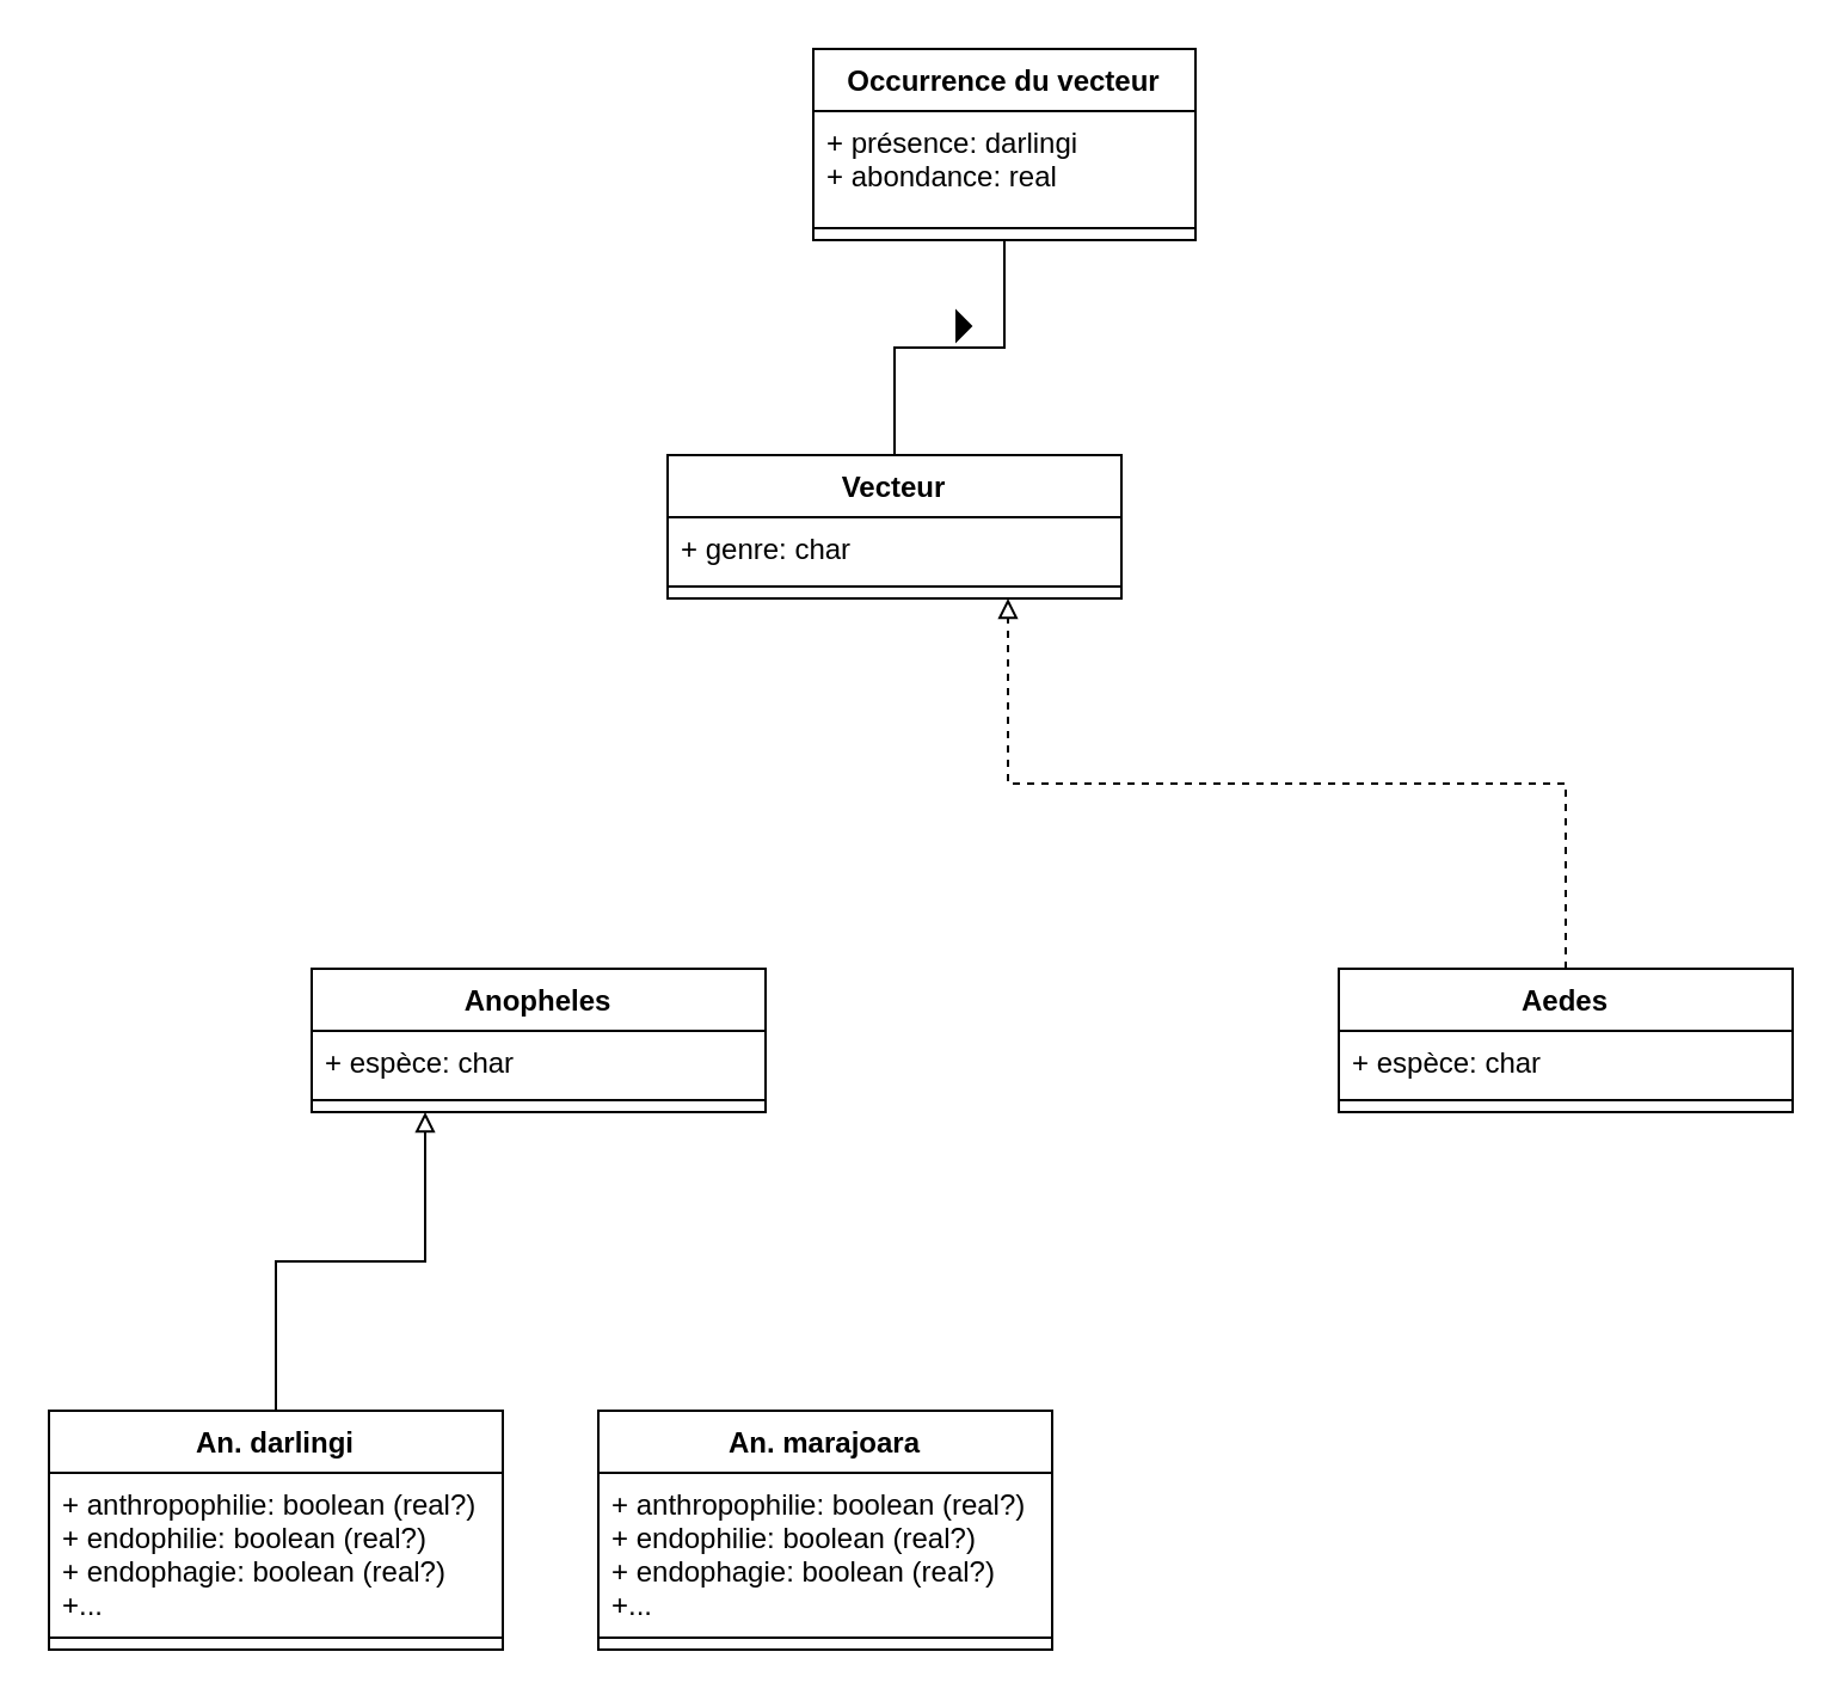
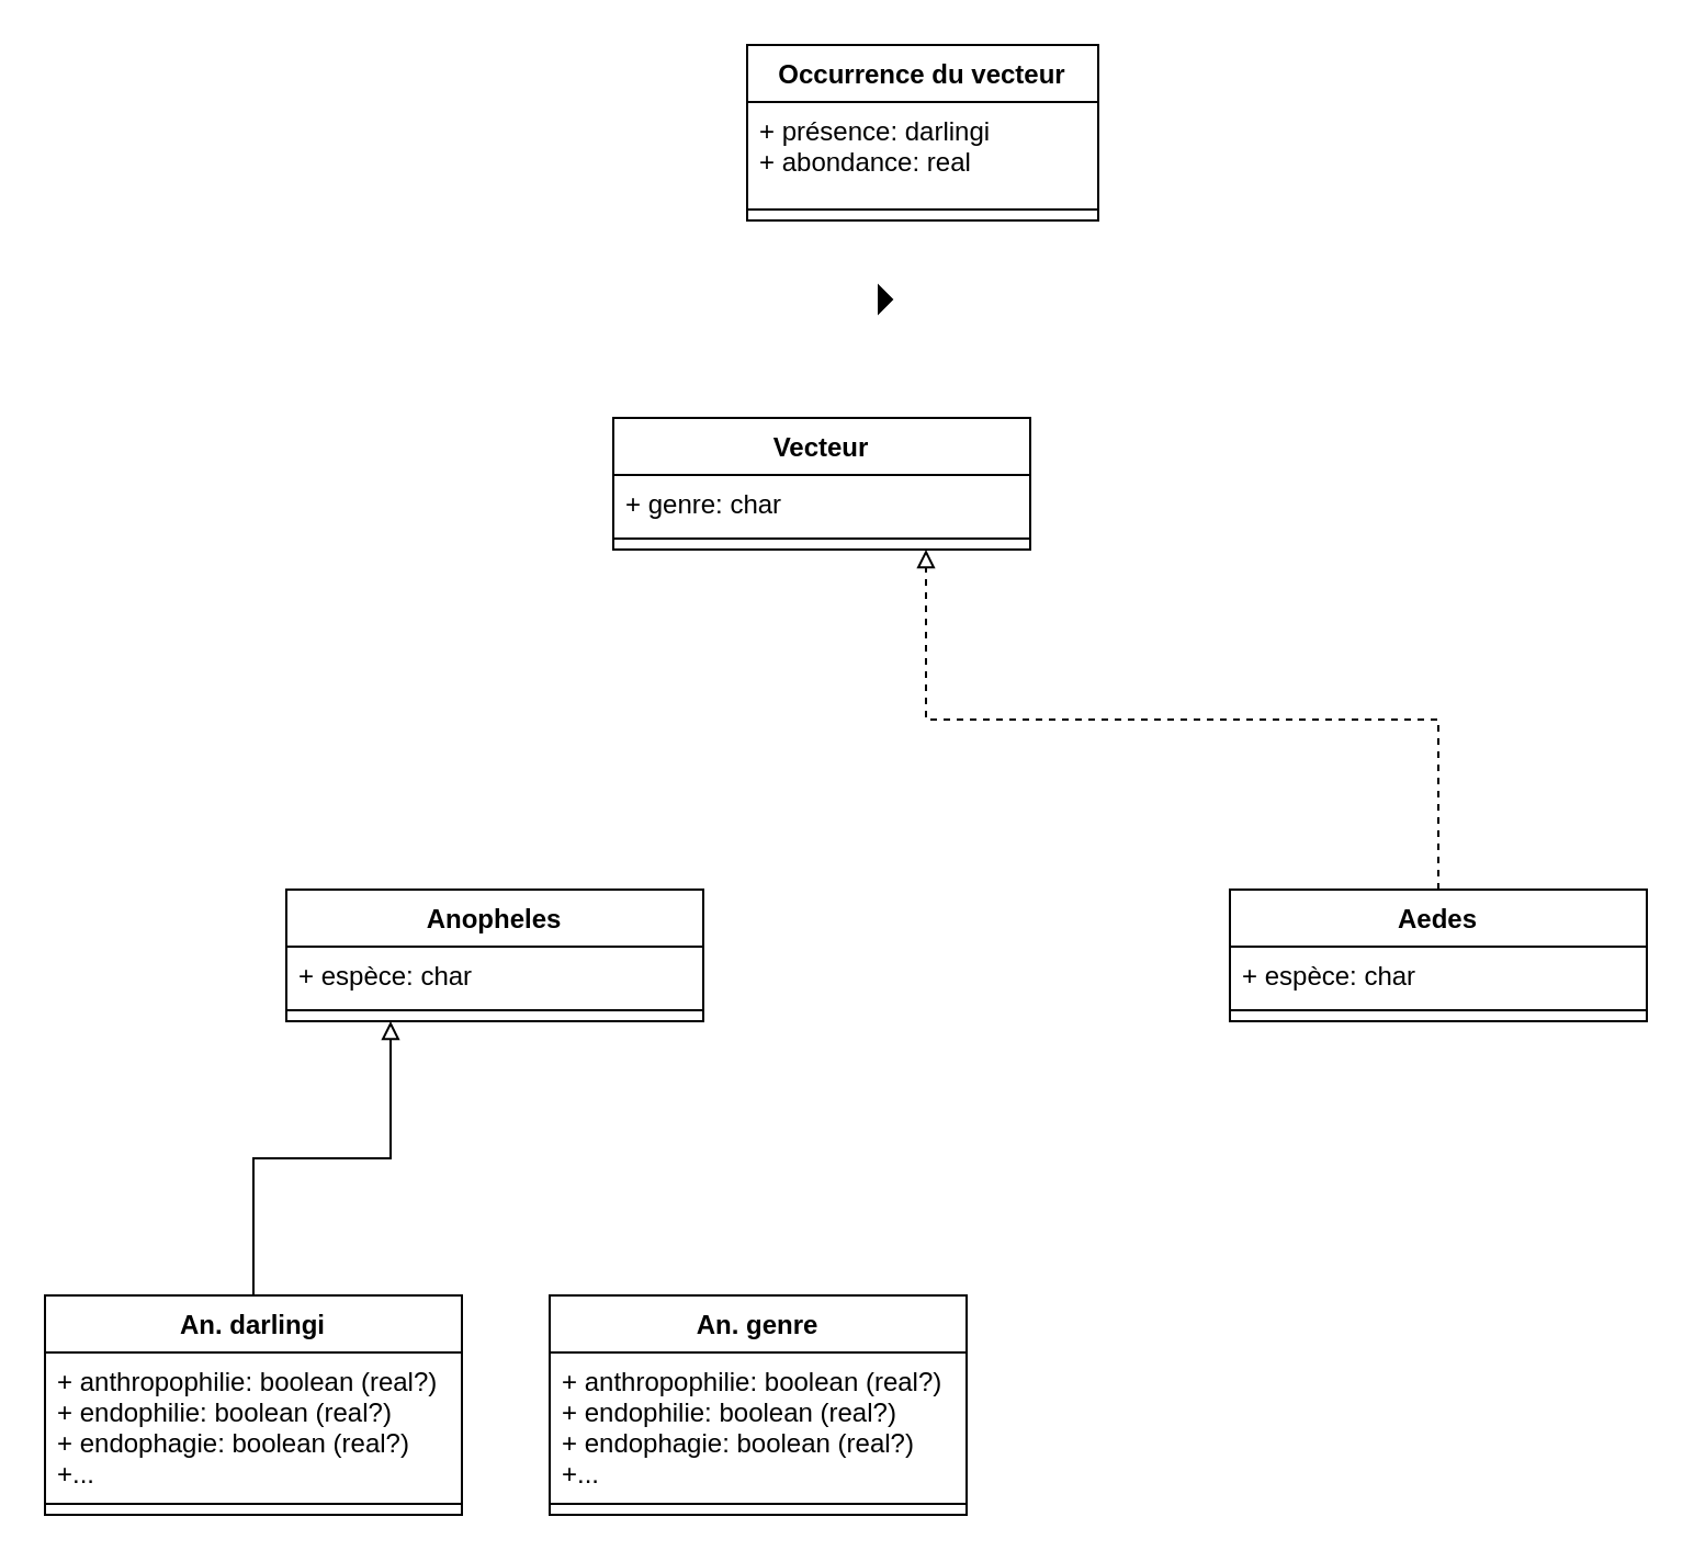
  <mxCell id="0" />
  <mxCell id="1" parent="0" />
- <mxCell id="2" style="edgeStyle=orthogonalEdgeStyle;rounded=0;orthogonalLoop=1;jettySize=auto;html=1;entryX=0.5;entryY=1;entryDx=0;entryDy=0;endArrow=none;endFill=0;" edge="1" parent="1" source="3" target="9"><mxGeometry relative="1" as="geometry" /></mxCell>
  <mxCell id="3" value="Vecteur" style="swimlane;fontStyle=1;align=center;verticalAlign=top;childLayout=stackLayout;horizontal=1;startSize=26;horizontalStack=0;resizeParent=1;resizeParentMax=0;resizeLast=0;collapsible=1;marginBottom=0;" vertex="1" parent="1"><mxGeometry x="279" y="190" width="190" height="60" as="geometry" /></mxCell>
  <mxCell id="4" value="+ genre: char" style="text;strokeColor=none;fillColor=none;align=left;verticalAlign=top;spacingLeft=4;spacingRight=4;overflow=hidden;rotatable=0;points=[[0,0.5],[1,0.5]];portConstraint=eastwest;" vertex="1" parent="3"><mxGeometry y="26" width="190" height="24" as="geometry" /></mxCell>
  <mxCell id="5" value="" style="line;strokeWidth=1;fillColor=none;align=left;verticalAlign=middle;spacingTop=-1;spacingLeft=3;spacingRight=3;rotatable=0;labelPosition=right;points=[];portConstraint=eastwest;" vertex="1" parent="3"><mxGeometry y="50" width="190" height="10" as="geometry" /></mxCell>
  <mxCell id="6" value="Anopheles" style="swimlane;fontStyle=1;align=center;verticalAlign=top;childLayout=stackLayout;horizontal=1;startSize=26;horizontalStack=0;resizeParent=1;resizeParentMax=0;resizeLast=0;collapsible=1;marginBottom=0;" vertex="1" parent="1"><mxGeometry x="130" y="405" width="190" height="60" as="geometry" /></mxCell>
  <mxCell id="7" value="+ espèce: char" style="text;strokeColor=none;fillColor=none;align=left;verticalAlign=top;spacingLeft=4;spacingRight=4;overflow=hidden;rotatable=0;points=[[0,0.5],[1,0.5]];portConstraint=eastwest;" vertex="1" parent="6"><mxGeometry y="26" width="190" height="24" as="geometry" /></mxCell>
  <mxCell id="8" value="" style="line;strokeWidth=1;fillColor=none;align=left;verticalAlign=middle;spacingTop=-1;spacingLeft=3;spacingRight=3;rotatable=0;labelPosition=right;points=[];portConstraint=eastwest;" vertex="1" parent="6"><mxGeometry y="50" width="190" height="10" as="geometry" /></mxCell>
  <mxCell id="9" value="Occurrence du vecteur" style="swimlane;fontStyle=1;align=center;verticalAlign=top;childLayout=stackLayout;horizontal=1;startSize=26;horizontalStack=0;resizeParent=1;resizeParentMax=0;resizeLast=0;collapsible=1;marginBottom=0;" vertex="1" parent="1"><mxGeometry x="340" y="20" width="160" height="80" as="geometry" /></mxCell>
  <mxCell id="10" value="+ présence: darlingi&#10;+ abondance: real" style="text;strokeColor=none;fillColor=none;align=left;verticalAlign=top;spacingLeft=4;spacingRight=4;overflow=hidden;rotatable=0;points=[[0,0.5],[1,0.5]];portConstraint=eastwest;" vertex="1" parent="9"><mxGeometry y="26" width="160" height="44" as="geometry" /></mxCell>
  <mxCell id="11" value="" style="line;strokeWidth=1;fillColor=none;align=left;verticalAlign=middle;spacingTop=-1;spacingLeft=3;spacingRight=3;rotatable=0;labelPosition=right;points=[];portConstraint=eastwest;" vertex="1" parent="9"><mxGeometry y="70" width="160" height="10" as="geometry" /></mxCell>
  <mxCell id="12" style="edgeStyle=orthogonalEdgeStyle;rounded=0;orthogonalLoop=1;jettySize=auto;html=1;exitX=0.5;exitY=0;exitDx=0;exitDy=0;entryX=0.75;entryY=1;entryDx=0;entryDy=0;endArrow=block;endFill=0;dashed=1;" edge="1" parent="1" source="13" target="3"><mxGeometry relative="1" as="geometry" /></mxCell>
  <mxCell id="13" value="Aedes" style="swimlane;fontStyle=1;align=center;verticalAlign=top;childLayout=stackLayout;horizontal=1;startSize=26;horizontalStack=0;resizeParent=1;resizeParentMax=0;resizeLast=0;collapsible=1;marginBottom=0;" vertex="1" parent="1"><mxGeometry x="560" y="405" width="190" height="60" as="geometry" /></mxCell>
  <mxCell id="14" value="+ espèce: char" style="text;strokeColor=none;fillColor=none;align=left;verticalAlign=top;spacingLeft=4;spacingRight=4;overflow=hidden;rotatable=0;points=[[0,0.5],[1,0.5]];portConstraint=eastwest;" vertex="1" parent="13"><mxGeometry y="26" width="190" height="24" as="geometry" /></mxCell>
  <mxCell id="15" value="" style="line;strokeWidth=1;fillColor=none;align=left;verticalAlign=middle;spacingTop=-1;spacingLeft=3;spacingRight=3;rotatable=0;labelPosition=right;points=[];portConstraint=eastwest;" vertex="1" parent="13"><mxGeometry y="50" width="190" height="10" as="geometry" /></mxCell>
  <mxCell id="16" style="edgeStyle=orthogonalEdgeStyle;rounded=0;orthogonalLoop=1;jettySize=auto;html=1;exitX=0.5;exitY=0;exitDx=0;exitDy=0;entryX=0.25;entryY=1;entryDx=0;entryDy=0;endArrow=block;endFill=0;" edge="1" parent="1" source="17" target="6"><mxGeometry relative="1" as="geometry" /></mxCell>
  <mxCell id="17" value="An. darlingi" style="swimlane;fontStyle=1;align=center;verticalAlign=top;childLayout=stackLayout;horizontal=1;startSize=26;horizontalStack=0;resizeParent=1;resizeParentMax=0;resizeLast=0;collapsible=1;marginBottom=0;" vertex="1" parent="1"><mxGeometry x="20" y="590" width="190" height="100" as="geometry" /></mxCell>
  <mxCell id="18" value="+ anthropophilie: boolean (real?)&#10;+ endophilie: boolean (real?)&#10;+ endophagie: boolean (real?)&#10;+..." style="text;strokeColor=none;fillColor=none;align=left;verticalAlign=top;spacingLeft=4;spacingRight=4;overflow=hidden;rotatable=0;points=[[0,0.5],[1,0.5]];portConstraint=eastwest;" vertex="1" parent="17"><mxGeometry y="26" width="190" height="64" as="geometry" /></mxCell>
  <mxCell id="19" value="" style="line;strokeWidth=1;fillColor=none;align=left;verticalAlign=middle;spacingTop=-1;spacingLeft=3;spacingRight=3;rotatable=0;labelPosition=right;points=[];portConstraint=eastwest;" vertex="1" parent="17"><mxGeometry y="90" width="190" height="10" as="geometry" /></mxCell>
- <mxCell id="20" value="An. marajoara" style="swimlane;fontStyle=1;align=center;verticalAlign=top;childLayout=stackLayout;horizontal=1;startSize=26;horizontalStack=0;resizeParent=1;resizeParentMax=0;resizeLast=0;collapsible=1;marginBottom=0;" vertex="1" parent="1"><mxGeometry x="250" y="590" width="190" height="100" as="geometry" /></mxCell>
+ <mxCell id="20" value="An. genre" style="swimlane;fontStyle=1;align=center;verticalAlign=top;childLayout=stackLayout;horizontal=1;startSize=26;horizontalStack=0;resizeParent=1;resizeParentMax=0;resizeLast=0;collapsible=1;marginBottom=0;" vertex="1" parent="1"><mxGeometry x="250" y="590" width="190" height="100" as="geometry" /></mxCell>
  <mxCell id="21" value="+ anthropophilie: boolean (real?)&#10;+ endophilie: boolean (real?)&#10;+ endophagie: boolean (real?)&#10;+..." style="text;strokeColor=none;fillColor=none;align=left;verticalAlign=top;spacingLeft=4;spacingRight=4;overflow=hidden;rotatable=0;points=[[0,0.5],[1,0.5]];portConstraint=eastwest;" vertex="1" parent="20"><mxGeometry y="26" width="190" height="64" as="geometry" /></mxCell>
  <mxCell id="22" value="" style="line;strokeWidth=1;fillColor=none;align=left;verticalAlign=middle;spacingTop=-1;spacingLeft=3;spacingRight=3;rotatable=0;labelPosition=right;points=[];portConstraint=eastwest;" vertex="1" parent="20"><mxGeometry y="90" width="190" height="10" as="geometry" /></mxCell>
  <mxCell id="23" value="" style="triangle;aspect=fixed;fillColor=#000000;" vertex="1" parent="1"><mxGeometry x="400" y="130" width="6" height="12" as="geometry" /></mxCell>
